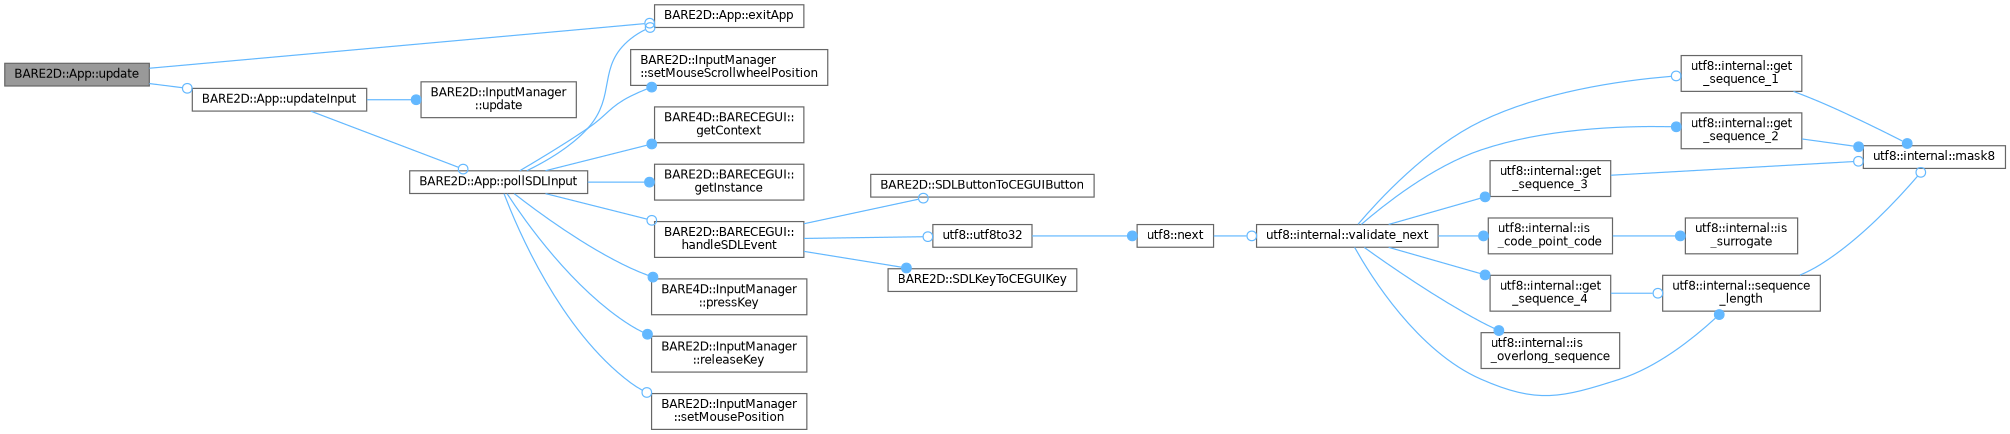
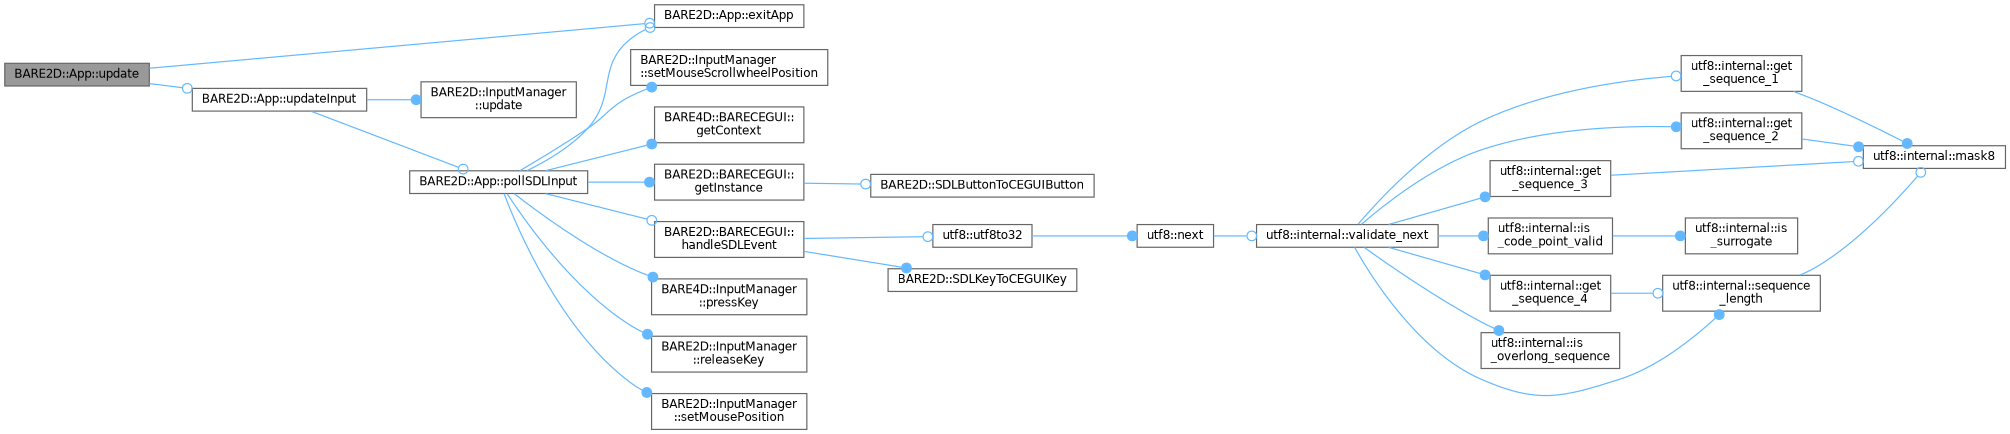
  digraph {
    rankdir=LR
    node [color=grey40 fillcolor=white fontname=Helvetica fontsize=10 shape=box style=filled]
    edge [arrowhead=dot color=steelblue1 fontname=Helvetica fontsize=10 labelfontname=Helvetica labelfontsize=10 style=solid]
    n1 [color=gray40 fillcolor=grey60 fontcolor=black height=0.2 label="BARE2D::App::update" width=0.4]
    n2 [height=0.2 label="BARE2D::App::exitApp" width=0.4]
    n3 [height=0.2 label="BARE2D::App::updateInput" width=0.4]
    n4 [height=0.2 label="BARE2D::App::pollSDLInput" width=0.4]
    n5 [height=0.2 label="BARE2D::InputManager\l::update" width=0.4]
    n6 [height=0.2 label="BARE4D::BARECEGUI::\lgetContext" width=0.4]
    n7 [height=0.2 label="BARE2D::BARECEGUI::\lgetInstance" width=0.4]
    n8 [height=0.2 label="BARE2D::BARECEGUI::\lhandleSDLEvent" width=0.4]
    n9 [height=0.2 label="BARE4D::InputManager\l::pressKey" width=0.4]
    n10 [height=0.2 label="BARE2D::InputManager\l::releaseKey" width=0.4]
    n11 [height=0.2 label="BARE2D::InputManager\l::setMousePosition" width=0.4]
    n12 [height=0.2 label="BARE2D::InputManager\l::setMouseScrollwheelPosition" width=0.4]
    n13 [height=0.2 label="BARE2D::SDLButtonToCEGUIButton" width=0.4]
    n14 [height=0.2 label="BARE2D::SDLKeyToCEGUIKey" width=0.4]
    n15 [height=0.2 label="utf8::utf8to32" width=0.4]
    n16 [height=0.2 label="utf8::next" width=0.4]
    n17 [height=0.2 label="utf8::internal::validate_next" width=0.4]
    n18 [height=0.2 label="utf8::internal::get\l_sequence_1" width=0.4]
    n19 [height=0.2 label="utf8::internal::get\l_sequence_2" width=0.4]
    n20 [height=0.2 label="utf8::internal::get\l_sequence_3" width=0.4]
    n21 [height=0.2 label="utf8::internal::get\l_sequence_4" width=0.4]
-   n22 [height=0.2 label="utf8::internal::is\l_code_point_code" width=0.4]
+   n22 [height=0.2 label="utf8::internal::is\l_code_point_valid" width=0.4]
    n23 [height=0.2 label="utf8::internal::is\l_overlong_sequence" width=0.4]
    n24 [height=0.2 label="utf8::internal::sequence\l_length" width=0.4]
    n25 [height=0.2 label="utf8::internal::mask8" width=0.4]
    n26 [height=0.2 label="utf8::internal::is\l_surrogate" width=0.4]
    n1 -> n2 [arrowhead=odot]
    n1 -> n3 [arrowhead=odot]
    n3 -> n4 [arrowhead=odot]
    n3 -> n5
    n4 -> n2 [arrowhead=odot]
    n4 -> n6
    n4 -> n7
    n4 -> n8 [arrowhead=odot]
    n4 -> n9
    n4 -> n10
-   n4 -> n11 [arrowhead=odot]
+   n4 -> n11
    n4 -> n12
-   n8 -> n13 [arrowhead=odot]
+   n7 -> n13 [arrowhead=odot]
    n8 -> n14
    n8 -> n15 [arrowhead=odot]
    n15 -> n16
    n16 -> n17 [arrowhead=odot]
    n17 -> n18 [arrowhead=odot]
    n17 -> n19
    n17 -> n20
    n17 -> n21
    n17 -> n22
    n17 -> n23
    n17 -> n24
    n18 -> n25
    n19 -> n25
    n20 -> n25 [arrowhead=odot]
    n21 -> n24 [arrowhead=odot]
    n22 -> n26
    n24 -> n25 [arrowhead=odot]
  }
